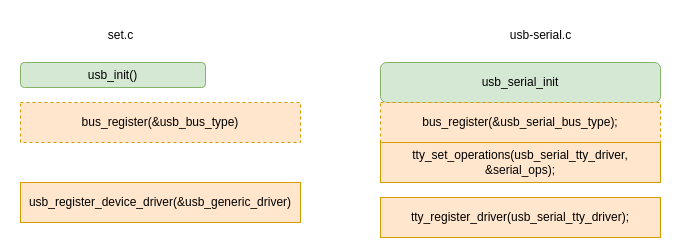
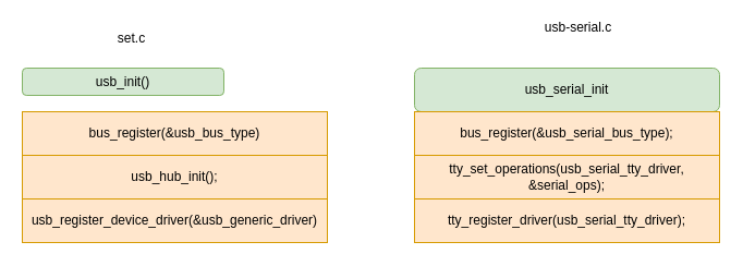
  <mxCell id="0" />
  <mxCell id="1" parent="0" />
  <mxCell id="2" value="usb_init()" style="rounded=1;whiteSpace=wrap;html=1;fillColor=#d5e8d4;strokeColor=#82b366;" vertex="1" parent="1"><mxGeometry x="20" y="62" width="185" height="25" as="geometry" /></mxCell>
- <mxCell id="3" value="bus_register(&amp;amp;usb_bus_type)" style="rounded=0;whiteSpace=wrap;html=1;fillColor=#ffe6cc;strokeColor=#d79b00;dashed=1;" vertex="1" parent="1"><mxGeometry x="20" y="102" width="280" height="40" as="geometry" /></mxCell>
+ <mxCell id="3" value="bus_register(&amp;amp;usb_bus_type)" style="rounded=0;whiteSpace=wrap;html=1;fillColor=#ffe6cc;strokeColor=#d79b00;" vertex="1" parent="1"><mxGeometry x="20" y="102" width="280" height="40" as="geometry" /></mxCell>
+ <mxCell id="4" value="usb_hub_init();" style="rounded=0;whiteSpace=wrap;html=1;fillColor=#ffe6cc;strokeColor=#d79b00;" vertex="1" parent="1"><mxGeometry x="20" y="142" width="280" height="40" as="geometry" /></mxCell>
  <mxCell id="5" value="usb_register_device_driver(&amp;amp;usb_generic_driver)" style="rounded=0;whiteSpace=wrap;html=1;fillColor=#ffe6cc;strokeColor=#d79b00;" vertex="1" parent="1"><mxGeometry x="20" y="182" width="280" height="40" as="geometry" /></mxCell>
  <mxCell id="6" value="set.c" style="text;html=1;align=center;verticalAlign=middle;resizable=0;points=[];autosize=1;strokeColor=none;fillColor=none;" vertex="1" parent="1"><mxGeometry x="95" y="20" width="50" height="30" as="geometry" /></mxCell>
  <mxCell id="7" value="usb_serial_init" style="rounded=1;whiteSpace=wrap;html=1;fillColor=#d5e8d4;strokeColor=#82b366;" vertex="1" parent="1"><mxGeometry x="380" y="62" width="280" height="40" as="geometry" /></mxCell>
- <mxCell id="8" value="usb-serial.c" style="text;html=1;align=center;verticalAlign=middle;resizable=0;points=[];autosize=1;strokeColor=none;fillColor=none;" vertex="1" parent="1"><mxGeometry x="500" y="20" width="80" height="30" as="geometry" /></mxCell>
- <mxCell id="9" value="bus_register(&amp;amp;usb_serial_bus_type);" style="rounded=0;whiteSpace=wrap;html=1;fillColor=#ffe6cc;strokeColor=#d79b00;dashed=1;" vertex="1" parent="1"><mxGeometry x="380" y="102" width="280" height="40" as="geometry" /></mxCell>
+ <mxCell id="8" value="usb-serial.c" style="text;html=1;align=center;verticalAlign=middle;resizable=0;points=[];autosize=1;strokeColor=none;fillColor=none;" vertex="1" parent="1"><mxGeometry x="490" y="10" width="80" height="30" as="geometry" /></mxCell>
+ <mxCell id="9" value="bus_register(&amp;amp;usb_serial_bus_type);" style="rounded=0;whiteSpace=wrap;html=1;fillColor=#ffe6cc;strokeColor=#d79b00;" vertex="1" parent="1"><mxGeometry x="380" y="102" width="280" height="40" as="geometry" /></mxCell>
  <mxCell id="10" value="tty_set_operations(usb_serial_tty_driver, &amp;amp;serial_ops);" style="rounded=0;whiteSpace=wrap;html=1;fillColor=#ffe6cc;strokeColor=#d79b00;" vertex="1" parent="1"><mxGeometry x="380" y="142" width="280" height="40" as="geometry" /></mxCell>
- <mxCell id="11" value="tty_register_driver(usb_serial_tty_driver);" style="rounded=0;whiteSpace=wrap;html=1;fillColor=#ffe6cc;strokeColor=#d79b00;" vertex="1" parent="1"><mxGeometry x="380" y="197" width="280" height="40" as="geometry" /></mxCell>
+ <mxCell id="11" value="tty_register_driver(usb_serial_tty_driver);" style="rounded=0;whiteSpace=wrap;html=1;fillColor=#ffe6cc;strokeColor=#d79b00;" vertex="1" parent="1"><mxGeometry x="380" y="182" width="280" height="40" as="geometry" /></mxCell>
